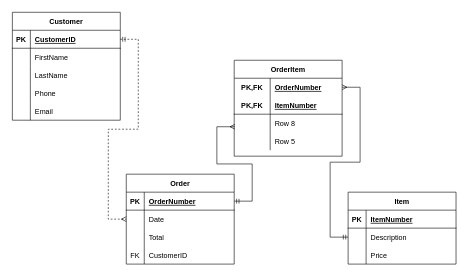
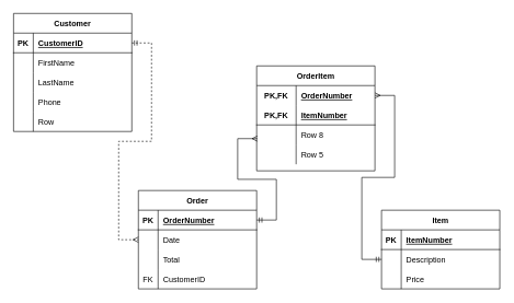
  <mxCell id="0" />
  <mxCell id="1" parent="0" />
  <mxCell id="2" value="Customer" style="shape=table;startSize=30;container=1;collapsible=1;childLayout=tableLayout;fixedRows=1;rowLines=0;fontStyle=1;align=center;resizeLast=1;" vertex="1" parent="1"><mxGeometry x="20" y="20" width="180" height="180" as="geometry" /></mxCell>
  <mxCell id="3" value="" style="shape=tableRow;horizontal=0;startSize=0;swimlaneHead=0;swimlaneBody=0;fillColor=none;collapsible=0;dropTarget=0;points=[[0,0.5],[1,0.5]];portConstraint=eastwest;top=0;left=0;right=0;bottom=1;" vertex="1" parent="2"><mxGeometry y="30" width="180" height="30" as="geometry" /></mxCell>
  <mxCell id="4" value="PK" style="shape=partialRectangle;connectable=0;fillColor=none;top=0;left=0;bottom=0;right=0;fontStyle=1;overflow=hidden;" vertex="1" parent="3"><mxGeometry width="30" height="30" as="geometry"><mxRectangle width="30" height="30" as="alternateBounds" /></mxGeometry></mxCell>
  <mxCell id="5" value="CustomerID" style="shape=partialRectangle;connectable=0;fillColor=none;top=0;left=0;bottom=0;right=0;align=left;spacingLeft=6;fontStyle=5;overflow=hidden;" vertex="1" parent="3"><mxGeometry x="30" width="150" height="30" as="geometry"><mxRectangle width="150" height="30" as="alternateBounds" /></mxGeometry></mxCell>
  <mxCell id="6" value="" style="shape=tableRow;horizontal=0;startSize=0;swimlaneHead=0;swimlaneBody=0;fillColor=none;collapsible=0;dropTarget=0;points=[[0,0.5],[1,0.5]];portConstraint=eastwest;top=0;left=0;right=0;bottom=0;" vertex="1" parent="2"><mxGeometry y="60" width="180" height="30" as="geometry" /></mxCell>
  <mxCell id="7" value="" style="shape=partialRectangle;connectable=0;fillColor=none;top=0;left=0;bottom=0;right=0;editable=1;overflow=hidden;" vertex="1" parent="6"><mxGeometry width="30" height="30" as="geometry"><mxRectangle width="30" height="30" as="alternateBounds" /></mxGeometry></mxCell>
  <mxCell id="8" value="FirstName" style="shape=partialRectangle;connectable=0;fillColor=none;top=0;left=0;bottom=0;right=0;align=left;spacingLeft=6;overflow=hidden;" vertex="1" parent="6"><mxGeometry x="30" width="150" height="30" as="geometry"><mxRectangle width="150" height="30" as="alternateBounds" /></mxGeometry></mxCell>
  <mxCell id="9" value="" style="shape=tableRow;horizontal=0;startSize=0;swimlaneHead=0;swimlaneBody=0;fillColor=none;collapsible=0;dropTarget=0;points=[[0,0.5],[1,0.5]];portConstraint=eastwest;top=0;left=0;right=0;bottom=0;" vertex="1" parent="2"><mxGeometry y="90" width="180" height="30" as="geometry" /></mxCell>
  <mxCell id="10" value="" style="shape=partialRectangle;connectable=0;fillColor=none;top=0;left=0;bottom=0;right=0;editable=1;overflow=hidden;" vertex="1" parent="9"><mxGeometry width="30" height="30" as="geometry"><mxRectangle width="30" height="30" as="alternateBounds" /></mxGeometry></mxCell>
  <mxCell id="11" value="LastName" style="shape=partialRectangle;connectable=0;fillColor=none;top=0;left=0;bottom=0;right=0;align=left;spacingLeft=6;overflow=hidden;" vertex="1" parent="9"><mxGeometry x="30" width="150" height="30" as="geometry"><mxRectangle width="150" height="30" as="alternateBounds" /></mxGeometry></mxCell>
  <mxCell id="12" value="" style="shape=tableRow;horizontal=0;startSize=0;swimlaneHead=0;swimlaneBody=0;fillColor=none;collapsible=0;dropTarget=0;points=[[0,0.5],[1,0.5]];portConstraint=eastwest;top=0;left=0;right=0;bottom=0;" vertex="1" parent="2"><mxGeometry y="120" width="180" height="30" as="geometry" /></mxCell>
  <mxCell id="13" value="" style="shape=partialRectangle;connectable=0;fillColor=none;top=0;left=0;bottom=0;right=0;editable=1;overflow=hidden;" vertex="1" parent="12"><mxGeometry width="30" height="30" as="geometry"><mxRectangle width="30" height="30" as="alternateBounds" /></mxGeometry></mxCell>
  <mxCell id="14" value="Phone" style="shape=partialRectangle;connectable=0;fillColor=none;top=0;left=0;bottom=0;right=0;align=left;spacingLeft=6;overflow=hidden;" vertex="1" parent="12"><mxGeometry x="30" width="150" height="30" as="geometry"><mxRectangle width="150" height="30" as="alternateBounds" /></mxGeometry></mxCell>
  <mxCell id="15" value="" style="shape=tableRow;horizontal=0;startSize=0;swimlaneHead=0;swimlaneBody=0;fillColor=none;collapsible=0;dropTarget=0;points=[[0,0.5],[1,0.5]];portConstraint=eastwest;top=0;left=0;right=0;bottom=0;" vertex="1" parent="2"><mxGeometry y="150" width="180" height="30" as="geometry" /></mxCell>
  <mxCell id="16" value="" style="shape=partialRectangle;connectable=0;fillColor=none;top=0;left=0;bottom=0;right=0;editable=1;overflow=hidden;" vertex="1" parent="15"><mxGeometry width="30" height="30" as="geometry"><mxRectangle width="30" height="30" as="alternateBounds" /></mxGeometry></mxCell>
- <mxCell id="17" value="Email" style="shape=partialRectangle;connectable=0;fillColor=none;top=0;left=0;bottom=0;right=0;align=left;spacingLeft=6;overflow=hidden;" vertex="1" parent="15"><mxGeometry x="30" width="150" height="30" as="geometry"><mxRectangle width="150" height="30" as="alternateBounds" /></mxGeometry></mxCell>
+ <mxCell id="17" value="Row" style="shape=partialRectangle;connectable=0;fillColor=none;top=0;left=0;bottom=0;right=0;align=left;spacingLeft=6;overflow=hidden;" vertex="1" parent="15"><mxGeometry x="30" width="150" height="30" as="geometry"><mxRectangle width="150" height="30" as="alternateBounds" /></mxGeometry></mxCell>
  <mxCell id="18" value="Order" style="shape=table;startSize=30;container=1;collapsible=1;childLayout=tableLayout;fixedRows=1;rowLines=0;fontStyle=1;align=center;resizeLast=1;" vertex="1" parent="1"><mxGeometry x="210" y="290" width="180" height="150" as="geometry" /></mxCell>
  <mxCell id="19" value="" style="shape=tableRow;horizontal=0;startSize=0;swimlaneHead=0;swimlaneBody=0;fillColor=none;collapsible=0;dropTarget=0;points=[[0,0.5],[1,0.5]];portConstraint=eastwest;top=0;left=0;right=0;bottom=1;" vertex="1" parent="18"><mxGeometry y="30" width="180" height="30" as="geometry" /></mxCell>
  <mxCell id="20" value="PK" style="shape=partialRectangle;connectable=0;fillColor=none;top=0;left=0;bottom=0;right=0;fontStyle=1;overflow=hidden;" vertex="1" parent="19"><mxGeometry width="30" height="30" as="geometry"><mxRectangle width="30" height="30" as="alternateBounds" /></mxGeometry></mxCell>
  <mxCell id="21" value="OrderNumber" style="shape=partialRectangle;connectable=0;fillColor=none;top=0;left=0;bottom=0;right=0;align=left;spacingLeft=6;fontStyle=5;overflow=hidden;" vertex="1" parent="19"><mxGeometry x="30" width="150" height="30" as="geometry"><mxRectangle width="150" height="30" as="alternateBounds" /></mxGeometry></mxCell>
  <mxCell id="22" value="" style="shape=tableRow;horizontal=0;startSize=0;swimlaneHead=0;swimlaneBody=0;fillColor=none;collapsible=0;dropTarget=0;points=[[0,0.5],[1,0.5]];portConstraint=eastwest;top=0;left=0;right=0;bottom=0;" vertex="1" parent="18"><mxGeometry y="60" width="180" height="30" as="geometry" /></mxCell>
  <mxCell id="23" value="" style="shape=partialRectangle;connectable=0;fillColor=none;top=0;left=0;bottom=0;right=0;editable=1;overflow=hidden;" vertex="1" parent="22"><mxGeometry width="30" height="30" as="geometry"><mxRectangle width="30" height="30" as="alternateBounds" /></mxGeometry></mxCell>
  <mxCell id="24" value="Date" style="shape=partialRectangle;connectable=0;fillColor=none;top=0;left=0;bottom=0;right=0;align=left;spacingLeft=6;overflow=hidden;" vertex="1" parent="22"><mxGeometry x="30" width="150" height="30" as="geometry"><mxRectangle width="150" height="30" as="alternateBounds" /></mxGeometry></mxCell>
  <mxCell id="25" value="" style="shape=tableRow;horizontal=0;startSize=0;swimlaneHead=0;swimlaneBody=0;fillColor=none;collapsible=0;dropTarget=0;points=[[0,0.5],[1,0.5]];portConstraint=eastwest;top=0;left=0;right=0;bottom=0;" vertex="1" parent="18"><mxGeometry y="90" width="180" height="30" as="geometry" /></mxCell>
  <mxCell id="26" value="" style="shape=partialRectangle;connectable=0;fillColor=none;top=0;left=0;bottom=0;right=0;editable=1;overflow=hidden;" vertex="1" parent="25"><mxGeometry width="30" height="30" as="geometry"><mxRectangle width="30" height="30" as="alternateBounds" /></mxGeometry></mxCell>
  <mxCell id="27" value="Total" style="shape=partialRectangle;connectable=0;fillColor=none;top=0;left=0;bottom=0;right=0;align=left;spacingLeft=6;overflow=hidden;" vertex="1" parent="25"><mxGeometry x="30" width="150" height="30" as="geometry"><mxRectangle width="150" height="30" as="alternateBounds" /></mxGeometry></mxCell>
  <mxCell id="28" value="" style="shape=tableRow;horizontal=0;startSize=0;swimlaneHead=0;swimlaneBody=0;fillColor=none;collapsible=0;dropTarget=0;points=[[0,0.5],[1,0.5]];portConstraint=eastwest;top=0;left=0;right=0;bottom=0;" vertex="1" parent="18"><mxGeometry y="120" width="180" height="30" as="geometry" /></mxCell>
  <mxCell id="29" value="FK" style="shape=partialRectangle;connectable=0;fillColor=none;top=0;left=0;bottom=0;right=0;fontStyle=0;overflow=hidden;" vertex="1" parent="28"><mxGeometry width="30" height="30" as="geometry"><mxRectangle width="30" height="30" as="alternateBounds" /></mxGeometry></mxCell>
  <mxCell id="30" value="CustomerID" style="shape=partialRectangle;connectable=0;fillColor=none;top=0;left=0;bottom=0;right=0;align=left;spacingLeft=6;fontStyle=0;overflow=hidden;" vertex="1" parent="28"><mxGeometry x="30" width="150" height="30" as="geometry"><mxRectangle width="150" height="30" as="alternateBounds" /></mxGeometry></mxCell>
  <mxCell id="31" value="Item" style="shape=table;startSize=30;container=1;collapsible=1;childLayout=tableLayout;fixedRows=1;rowLines=0;fontStyle=1;align=center;resizeLast=1;" vertex="1" parent="1"><mxGeometry x="580" y="320" width="180" height="120" as="geometry" /></mxCell>
  <mxCell id="32" value="" style="shape=tableRow;horizontal=0;startSize=0;swimlaneHead=0;swimlaneBody=0;fillColor=none;collapsible=0;dropTarget=0;points=[[0,0.5],[1,0.5]];portConstraint=eastwest;top=0;left=0;right=0;bottom=1;" vertex="1" parent="31"><mxGeometry y="30" width="180" height="30" as="geometry" /></mxCell>
  <mxCell id="33" value="PK" style="shape=partialRectangle;connectable=0;fillColor=none;top=0;left=0;bottom=0;right=0;fontStyle=1;overflow=hidden;" vertex="1" parent="32"><mxGeometry width="30" height="30" as="geometry"><mxRectangle width="30" height="30" as="alternateBounds" /></mxGeometry></mxCell>
  <mxCell id="34" value="ItemNumber" style="shape=partialRectangle;connectable=0;fillColor=none;top=0;left=0;bottom=0;right=0;align=left;spacingLeft=6;fontStyle=5;overflow=hidden;" vertex="1" parent="32"><mxGeometry x="30" width="150" height="30" as="geometry"><mxRectangle width="150" height="30" as="alternateBounds" /></mxGeometry></mxCell>
  <mxCell id="35" value="" style="shape=tableRow;horizontal=0;startSize=0;swimlaneHead=0;swimlaneBody=0;fillColor=none;collapsible=0;dropTarget=0;points=[[0,0.5],[1,0.5]];portConstraint=eastwest;top=0;left=0;right=0;bottom=0;" vertex="1" parent="31"><mxGeometry y="60" width="180" height="30" as="geometry" /></mxCell>
  <mxCell id="36" value="" style="shape=partialRectangle;connectable=0;fillColor=none;top=0;left=0;bottom=0;right=0;editable=1;overflow=hidden;" vertex="1" parent="35"><mxGeometry width="30" height="30" as="geometry"><mxRectangle width="30" height="30" as="alternateBounds" /></mxGeometry></mxCell>
  <mxCell id="37" value="Description" style="shape=partialRectangle;connectable=0;fillColor=none;top=0;left=0;bottom=0;right=0;align=left;spacingLeft=6;overflow=hidden;" vertex="1" parent="35"><mxGeometry x="30" width="150" height="30" as="geometry"><mxRectangle width="150" height="30" as="alternateBounds" /></mxGeometry></mxCell>
  <mxCell id="38" value="" style="shape=tableRow;horizontal=0;startSize=0;swimlaneHead=0;swimlaneBody=0;fillColor=none;collapsible=0;dropTarget=0;points=[[0,0.5],[1,0.5]];portConstraint=eastwest;top=0;left=0;right=0;bottom=0;" vertex="1" parent="31"><mxGeometry y="90" width="180" height="30" as="geometry" /></mxCell>
  <mxCell id="39" value="" style="shape=partialRectangle;connectable=0;fillColor=none;top=0;left=0;bottom=0;right=0;editable=1;overflow=hidden;" vertex="1" parent="38"><mxGeometry width="30" height="30" as="geometry"><mxRectangle width="30" height="30" as="alternateBounds" /></mxGeometry></mxCell>
  <mxCell id="40" value="Price" style="shape=partialRectangle;connectable=0;fillColor=none;top=0;left=0;bottom=0;right=0;align=left;spacingLeft=6;overflow=hidden;" vertex="1" parent="38"><mxGeometry x="30" width="150" height="30" as="geometry"><mxRectangle width="150" height="30" as="alternateBounds" /></mxGeometry></mxCell>
  <mxCell id="41" value="" style="edgeStyle=entityRelationEdgeStyle;fontSize=12;html=1;endArrow=ERmany;startArrow=ERmandOne;rounded=0;endFill=0;dashed=1;exitX=1;exitY=0.5;exitDx=0;exitDy=0;entryX=0;entryY=0.5;entryDx=0;entryDy=0;" edge="1" parent="1" source="3" target="22"><mxGeometry width="100" height="100" relative="1" as="geometry"><mxPoint x="1130" y="60" as="sourcePoint" /><mxPoint x="870" y="200" as="targetPoint" /></mxGeometry></mxCell>
  <mxCell id="42" value="" style="edgeStyle=entityRelationEdgeStyle;fontSize=12;html=1;endArrow=ERmany;startArrow=ERmandOne;rounded=0;endFill=0;exitX=1;exitY=0.5;exitDx=0;exitDy=0;entryX=0.006;entryY=0.696;entryDx=0;entryDy=0;entryPerimeter=0;" edge="1" parent="1" source="19" target="50"><mxGeometry width="100" height="100" relative="1" as="geometry"><mxPoint x="440" y="440" as="sourcePoint" /><mxPoint x="380" y="530" as="targetPoint" /></mxGeometry></mxCell>
  <mxCell id="43" value="OrderItem" style="shape=table;startSize=30;container=1;collapsible=1;childLayout=tableLayout;fixedRows=1;rowLines=0;fontStyle=1;align=center;resizeLast=1;" vertex="1" parent="1"><mxGeometry x="390" y="100" width="180" height="160" as="geometry" /></mxCell>
  <mxCell id="44" value="" style="shape=tableRow;horizontal=0;startSize=0;swimlaneHead=0;swimlaneBody=0;fillColor=none;collapsible=0;dropTarget=0;points=[[0,0.5],[1,0.5]];portConstraint=eastwest;top=0;left=0;right=0;bottom=0;" vertex="1" parent="43"><mxGeometry y="30" width="180" height="30" as="geometry" /></mxCell>
  <mxCell id="45" value="PK,FK" style="shape=partialRectangle;connectable=0;fillColor=none;top=0;left=0;bottom=0;right=0;fontStyle=1;overflow=hidden;" vertex="1" parent="44"><mxGeometry width="60" height="30" as="geometry"><mxRectangle width="60" height="30" as="alternateBounds" /></mxGeometry></mxCell>
  <mxCell id="46" value="OrderNumber" style="shape=partialRectangle;connectable=0;fillColor=none;top=0;left=0;bottom=0;right=0;align=left;spacingLeft=6;fontStyle=5;overflow=hidden;" vertex="1" parent="44"><mxGeometry x="60" width="120" height="30" as="geometry"><mxRectangle width="120" height="30" as="alternateBounds" /></mxGeometry></mxCell>
  <mxCell id="47" value="" style="shape=tableRow;horizontal=0;startSize=0;swimlaneHead=0;swimlaneBody=0;fillColor=none;collapsible=0;dropTarget=0;points=[[0,0.5],[1,0.5]];portConstraint=eastwest;top=0;left=0;right=0;bottom=1;" vertex="1" parent="43"><mxGeometry y="60" width="180" height="30" as="geometry" /></mxCell>
  <mxCell id="48" value="PK,FK" style="shape=partialRectangle;connectable=0;fillColor=none;top=0;left=0;bottom=0;right=0;fontStyle=1;overflow=hidden;" vertex="1" parent="47"><mxGeometry width="60" height="30" as="geometry"><mxRectangle width="60" height="30" as="alternateBounds" /></mxGeometry></mxCell>
  <mxCell id="49" value="ItemNumber" style="shape=partialRectangle;connectable=0;fillColor=none;top=0;left=0;bottom=0;right=0;align=left;spacingLeft=6;fontStyle=5;overflow=hidden;" vertex="1" parent="47"><mxGeometry x="60" width="120" height="30" as="geometry"><mxRectangle width="120" height="30" as="alternateBounds" /></mxGeometry></mxCell>
  <mxCell id="50" value="" style="shape=tableRow;horizontal=0;startSize=0;swimlaneHead=0;swimlaneBody=0;fillColor=none;collapsible=0;dropTarget=0;points=[[0,0.5],[1,0.5]];portConstraint=eastwest;top=0;left=0;right=0;bottom=0;" vertex="1" parent="43"><mxGeometry y="90" width="180" height="30" as="geometry" /></mxCell>
  <mxCell id="51" value="" style="shape=partialRectangle;connectable=0;fillColor=none;top=0;left=0;bottom=0;right=0;editable=1;overflow=hidden;" vertex="1" parent="50"><mxGeometry width="60" height="30" as="geometry"><mxRectangle width="60" height="30" as="alternateBounds" /></mxGeometry></mxCell>
  <mxCell id="52" value="Row 8" style="shape=partialRectangle;connectable=0;fillColor=none;top=0;left=0;bottom=0;right=0;align=left;spacingLeft=6;overflow=hidden;" vertex="1" parent="50"><mxGeometry x="60" width="120" height="30" as="geometry"><mxRectangle width="120" height="30" as="alternateBounds" /></mxGeometry></mxCell>
  <mxCell id="53" value="" style="shape=tableRow;horizontal=0;startSize=0;swimlaneHead=0;swimlaneBody=0;fillColor=none;collapsible=0;dropTarget=0;points=[[0,0.5],[1,0.5]];portConstraint=eastwest;top=0;left=0;right=0;bottom=0;" vertex="1" parent="43"><mxGeometry y="120" width="180" height="30" as="geometry" /></mxCell>
  <mxCell id="54" value="" style="shape=partialRectangle;connectable=0;fillColor=none;top=0;left=0;bottom=0;right=0;editable=1;overflow=hidden;" vertex="1" parent="53"><mxGeometry width="60" height="30" as="geometry"><mxRectangle width="60" height="30" as="alternateBounds" /></mxGeometry></mxCell>
  <mxCell id="55" value="Row 5" style="shape=partialRectangle;connectable=0;fillColor=none;top=0;left=0;bottom=0;right=0;align=left;spacingLeft=6;overflow=hidden;" vertex="1" parent="53"><mxGeometry x="60" width="120" height="30" as="geometry"><mxRectangle width="120" height="30" as="alternateBounds" /></mxGeometry></mxCell>
  <mxCell id="56" value="" style="edgeStyle=entityRelationEdgeStyle;fontSize=12;html=1;endArrow=ERmany;startArrow=ERmandOne;rounded=0;endFill=0;exitX=0;exitY=0.5;exitDx=0;exitDy=0;" edge="1" parent="1" source="35" target="44"><mxGeometry width="100" height="100" relative="1" as="geometry"><mxPoint x="360" y="260" as="sourcePoint" /><mxPoint x="520" y="260" as="targetPoint" /></mxGeometry></mxCell>
